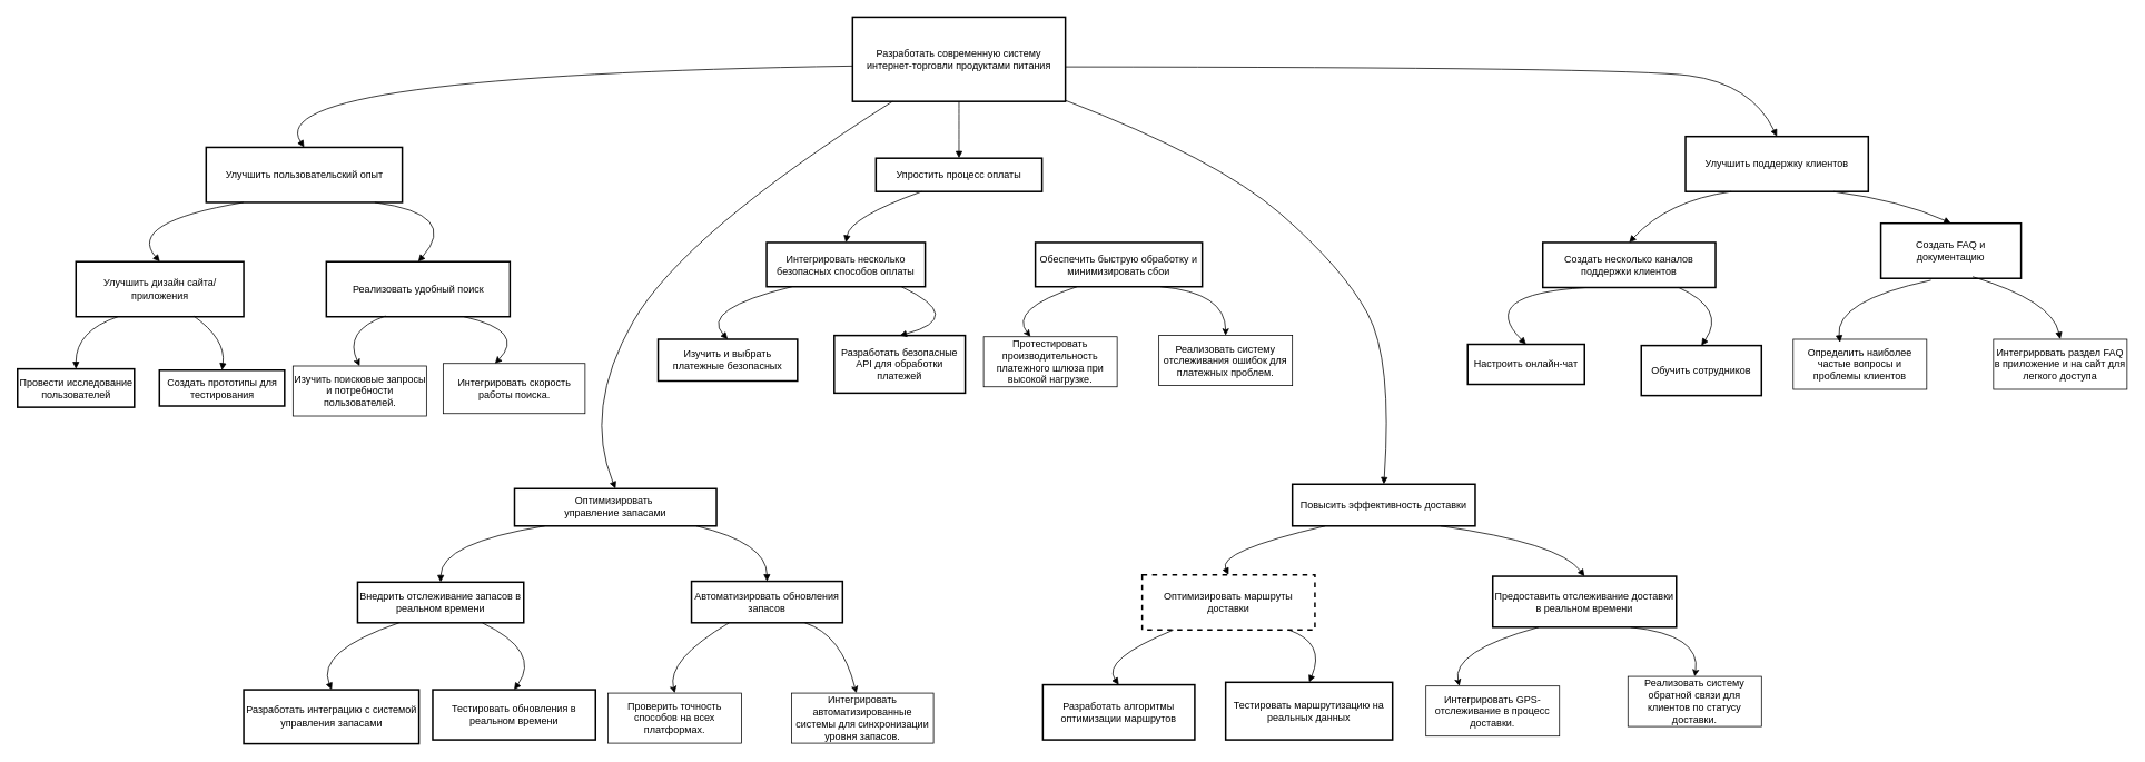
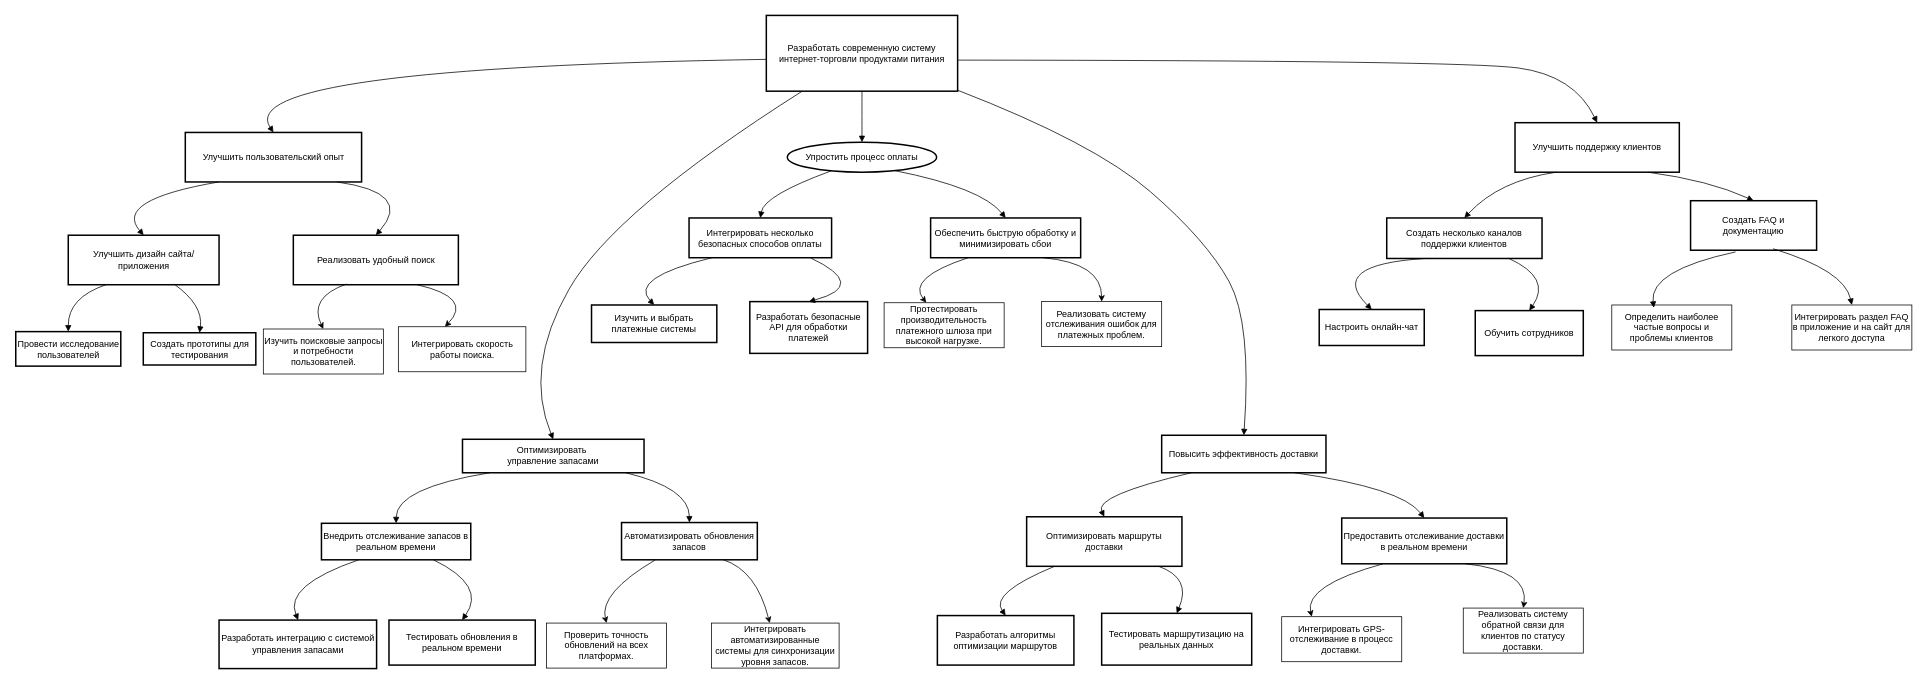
  <mxCell id="0" />
  <mxCell id="1" parent="0" />
  <mxCell id="2" value="Разработать современную систему интернет-торговли продуктами питания" style="whiteSpace=wrap;strokeWidth=2;" vertex="1" parent="1"><mxGeometry x="1021" y="20" width="255" height="101" as="geometry" /></mxCell>
  <mxCell id="3" value="Улучшить пользовательский опыт" style="whiteSpace=wrap;strokeWidth=2;" vertex="1" parent="1"><mxGeometry x="246.5" y="176" width="235" height="66" as="geometry" /></mxCell>
  <mxCell id="4" value="Оптимизировать &#10;управление запасами" style="whiteSpace=wrap;strokeWidth=2;" vertex="1" parent="1"><mxGeometry x="616" y="585" width="242" height="44.66" as="geometry" /></mxCell>
- <mxCell id="5" value="Упростить процесс оплаты" style="whiteSpace=wrap;strokeWidth=2;" vertex="1" parent="1"><mxGeometry x="1049" y="189" width="199" height="40" as="geometry" /></mxCell>
+ <mxCell id="5" value="Упростить процесс оплаты" style="ellipse;whiteSpace=wrap;strokeWidth=2;" vertex="1" parent="1"><mxGeometry x="1049" y="189" width="199" height="40" as="geometry" /></mxCell>
  <mxCell id="6" value="Повысить эффективность доставки" style="whiteSpace=wrap;strokeWidth=2;" vertex="1" parent="1"><mxGeometry x="1548" y="579.66" width="219" height="50" as="geometry" /></mxCell>
  <mxCell id="7" value="Улучшить поддержку клиентов" style="whiteSpace=wrap;strokeWidth=2;" vertex="1" parent="1"><mxGeometry x="2019" y="163" width="219" height="66" as="geometry" /></mxCell>
  <mxCell id="8" value="Улучшить дизайн сайта/приложения" style="whiteSpace=wrap;strokeWidth=2;" vertex="1" parent="1"><mxGeometry x="90.5" y="313" width="201" height="66" as="geometry" /></mxCell>
  <mxCell id="9" value="Реализовать удобный поиск" style="whiteSpace=wrap;strokeWidth=2;" vertex="1" parent="1"><mxGeometry x="390.5" y="313" width="220" height="66" as="geometry" /></mxCell>
  <mxCell id="10" value="Внедрить отслеживание запасов в реальном времени" style="whiteSpace=wrap;strokeWidth=2;" vertex="1" parent="1"><mxGeometry x="428" y="697" width="199" height="48.66" as="geometry" /></mxCell>
  <mxCell id="11" value="Автоматизировать обновления запасов" style="whiteSpace=wrap;strokeWidth=2;" vertex="1" parent="1"><mxGeometry x="828" y="696" width="181" height="49.66" as="geometry" /></mxCell>
  <mxCell id="12" value="Интегрировать несколько безопасных способов оплаты" style="whiteSpace=wrap;strokeWidth=2;" vertex="1" parent="1"><mxGeometry x="918" y="290" width="190" height="53" as="geometry" /></mxCell>
  <mxCell id="13" value="Обеспечить быструю обработку и минимизировать сбои" style="whiteSpace=wrap;strokeWidth=2;" vertex="1" parent="1"><mxGeometry x="1240" y="290" width="200" height="53" as="geometry" /></mxCell>
- <mxCell id="14" value="Оптимизировать маршруты доставки" style="whiteSpace=wrap;strokeWidth=2;dashed=1;" vertex="1" parent="1"><mxGeometry x="1368" y="688.33" width="207" height="66" as="geometry" /></mxCell>
+ <mxCell id="14" value="Оптимизировать маршруты доставки" style="whiteSpace=wrap;strokeWidth=2;" vertex="1" parent="1"><mxGeometry x="1368" y="688.33" width="207" height="66" as="geometry" /></mxCell>
  <mxCell id="15" value="Предоставить отслеживание доставки в реальном времени" style="whiteSpace=wrap;strokeWidth=2;" vertex="1" parent="1"><mxGeometry x="1788" y="690" width="220" height="61" as="geometry" /></mxCell>
  <mxCell id="16" value="Создать несколько каналов поддержки клиентов" style="whiteSpace=wrap;strokeWidth=2;" vertex="1" parent="1"><mxGeometry x="1848" y="290" width="207" height="54" as="geometry" /></mxCell>
  <mxCell id="17" value="Создать FAQ и документацию" style="whiteSpace=wrap;strokeWidth=2;" vertex="1" parent="1"><mxGeometry x="2253" y="267" width="168" height="66" as="geometry" /></mxCell>
  <mxCell id="18" value="Провести исследование пользователей" style="whiteSpace=wrap;strokeWidth=2;" vertex="1" parent="1"><mxGeometry x="20.5" y="441.5" width="140" height="46" as="geometry" /></mxCell>
  <mxCell id="19" value="Создать прототипы для тестирования" style="whiteSpace=wrap;strokeWidth=2;" vertex="1" parent="1"><mxGeometry x="190.5" y="443" width="150" height="43" as="geometry" /></mxCell>
  <mxCell id="20" value="Разработать интеграцию с системой управления запасами" style="whiteSpace=wrap;strokeWidth=2;" vertex="1" parent="1"><mxGeometry x="291.5" y="826" width="210" height="64.66" as="geometry" /></mxCell>
  <mxCell id="21" value="Тестировать обновления в реальном времени" style="whiteSpace=wrap;strokeWidth=2;" vertex="1" parent="1"><mxGeometry x="518" y="826" width="195" height="60" as="geometry" /></mxCell>
- <mxCell id="22" value="Изучить и выбрать платежные безопасных" style="whiteSpace=wrap;strokeWidth=2;" vertex="1" parent="1"><mxGeometry x="788" y="406" width="167" height="50" as="geometry" /></mxCell>
+ <mxCell id="22" value="Изучить и выбрать платежные системы" style="whiteSpace=wrap;strokeWidth=2;" vertex="1" parent="1"><mxGeometry x="788" y="406" width="167" height="50" as="geometry" /></mxCell>
  <mxCell id="23" value="Разработать безопасные API для обработки платежей" style="whiteSpace=wrap;strokeWidth=2;" vertex="1" parent="1"><mxGeometry x="999" y="401.5" width="157" height="69" as="geometry" /></mxCell>
  <mxCell id="24" value="Разработать алгоритмы оптимизации маршрутов" style="whiteSpace=wrap;strokeWidth=2;" vertex="1" parent="1"><mxGeometry x="1249" y="820" width="182" height="66" as="geometry" /></mxCell>
  <mxCell id="25" value="Тестировать маршрутизацию на реальных данных" style="whiteSpace=wrap;strokeWidth=2;" vertex="1" parent="1"><mxGeometry x="1468" y="817" width="200" height="69" as="geometry" /></mxCell>
  <mxCell id="26" value="Настроить онлайн-чат" style="whiteSpace=wrap;strokeWidth=2;" vertex="1" parent="1"><mxGeometry x="1758" y="412" width="140" height="48" as="geometry" /></mxCell>
  <mxCell id="27" value="Обучить сотрудников" style="whiteSpace=wrap;strokeWidth=2;" vertex="1" parent="1"><mxGeometry x="1966" y="413.5" width="144" height="60" as="geometry" /></mxCell>
  <mxCell id="28" value="" style="curved=1;startArrow=none;endArrow=block;exitX=0;exitY=0.58;entryX=0.5;entryY=0;rounded=0;" edge="1" parent="1" source="2" target="3"><mxGeometry relative="1" as="geometry"><Array as="points"><mxPoint x="308" y="90" /></Array></mxGeometry></mxCell>
  <mxCell id="29" value="" style="curved=1;startArrow=none;endArrow=block;entryX=0.5;entryY=0;rounded=0;" edge="1" parent="1" source="2" target="4"><mxGeometry relative="1" as="geometry"><Array as="points"><mxPoint x="818" y="280" /><mxPoint x="698" y="490" /></Array><mxPoint x="991" y="540" as="sourcePoint" /></mxGeometry></mxCell>
  <mxCell id="30" value="" style="curved=1;startArrow=none;endArrow=block;exitX=0.5;exitY=1;entryX=0.5;entryY=0;rounded=0;" edge="1" parent="1" source="2" target="5"><mxGeometry relative="1" as="geometry"><Array as="points" /></mxGeometry></mxCell>
  <mxCell id="31" value="" style="curved=1;startArrow=none;endArrow=block;entryX=0.5;entryY=0;rounded=0;" edge="1" parent="1" source="2" target="6"><mxGeometry relative="1" as="geometry"><Array as="points"><mxPoint x="1458" y="190" /><mxPoint x="1608" y="320" /><mxPoint x="1668" y="430" /></Array><mxPoint x="1326" y="541.01" as="sourcePoint" /></mxGeometry></mxCell>
  <mxCell id="32" value="" style="curved=1;startArrow=none;endArrow=block;exitX=1;exitY=0.59;entryX=0.5;entryY=0;rounded=0;" edge="1" parent="1" source="2" target="7"><mxGeometry relative="1" as="geometry"><Array as="points"><mxPoint x="1948" y="80" /><mxPoint x="2098" y="100" /></Array></mxGeometry></mxCell>
  <mxCell id="33" value="" style="curved=1;startArrow=none;endArrow=block;exitX=0.19;exitY=1;entryX=0.5;entryY=0;rounded=0;" edge="1" parent="1" source="3" target="8"><mxGeometry relative="1" as="geometry"><Array as="points"><mxPoint x="150.5" y="266" /></Array></mxGeometry></mxCell>
  <mxCell id="34" value="" style="curved=1;startArrow=none;endArrow=block;exitX=0.86;exitY=1;entryX=0.5;entryY=0;rounded=0;" edge="1" parent="1" source="3" target="9"><mxGeometry relative="1" as="geometry"><Array as="points"><mxPoint x="550.5" y="256" /></Array></mxGeometry></mxCell>
  <mxCell id="35" value="" style="curved=1;startArrow=none;endArrow=block;exitX=0.15;exitY=1;entryX=0.5;entryY=0;rounded=0;" edge="1" parent="1" source="4" target="10"><mxGeometry relative="1" as="geometry"><Array as="points"><mxPoint x="528" y="650" /></Array></mxGeometry></mxCell>
  <mxCell id="36" value="" style="curved=1;startArrow=none;endArrow=block;exitX=0.9;exitY=1;entryX=0.5;entryY=0;rounded=0;" edge="1" parent="1" source="4" target="11"><mxGeometry relative="1" as="geometry"><Array as="points"><mxPoint x="918" y="650" /></Array></mxGeometry></mxCell>
  <mxCell id="37" value="" style="curved=1;startArrow=none;endArrow=block;exitX=0.27;exitY=1.01;entryX=0.5;entryY=0;rounded=0;" edge="1" parent="1" source="5" target="12"><mxGeometry relative="1" as="geometry"><Array as="points"><mxPoint x="1018" y="260" /></Array></mxGeometry></mxCell>
+ <mxCell id="38" value="" style="curved=1;startArrow=none;endArrow=block;entryX=0.5;entryY=0;rounded=0;exitX=0.75;exitY=1;exitDx=0;exitDy=0;" edge="1" parent="1" source="5" target="13"><mxGeometry relative="1" as="geometry"><Array as="points"><mxPoint x="1308" y="250" /></Array><mxPoint x="1178" y="220" as="sourcePoint" /></mxGeometry></mxCell>
  <mxCell id="39" value="" style="curved=1;startArrow=none;endArrow=block;exitX=0.18;exitY=1;entryX=0.5;entryY=0;rounded=0;" edge="1" parent="1" source="6" target="14"><mxGeometry relative="1" as="geometry"><Array as="points"><mxPoint x="1458" y="660" /></Array></mxGeometry></mxCell>
  <mxCell id="40" value="" style="curved=1;startArrow=none;endArrow=block;exitX=0.81;exitY=1;entryX=0.5;entryY=0;rounded=0;" edge="1" parent="1" source="6" target="15"><mxGeometry relative="1" as="geometry"><Array as="points"><mxPoint x="1868" y="650" /></Array></mxGeometry></mxCell>
  <mxCell id="41" value="" style="curved=1;startArrow=none;endArrow=block;exitX=0.25;exitY=1;entryX=0.5;entryY=0;rounded=0;exitDx=0;exitDy=0;" edge="1" parent="1" source="7" target="16"><mxGeometry relative="1" as="geometry"><Array as="points"><mxPoint x="1998" y="240" /></Array></mxGeometry></mxCell>
  <mxCell id="42" value="" style="curved=1;startArrow=none;endArrow=block;exitX=0.81;exitY=1;entryX=0.5;entryY=0;rounded=0;" edge="1" parent="1" source="7" target="17"><mxGeometry relative="1" as="geometry"><Array as="points"><mxPoint x="2278" y="240" /></Array></mxGeometry></mxCell>
  <mxCell id="43" value="" style="curved=1;startArrow=none;endArrow=block;exitX=0.25;exitY=1;entryX=0.5;entryY=-0.01;rounded=0;exitDx=0;exitDy=0;" edge="1" parent="1" source="8" target="18"><mxGeometry relative="1" as="geometry"><Array as="points"><mxPoint x="90.5" y="396" /></Array></mxGeometry></mxCell>
  <mxCell id="44" value="" style="curved=1;startArrow=none;endArrow=block;exitX=0.701;exitY=0.985;entryX=0.5;entryY=-0.01;rounded=0;exitDx=0;exitDy=0;exitPerimeter=0;" edge="1" parent="1" source="8" target="19"><mxGeometry relative="1" as="geometry"><Array as="points"><mxPoint x="270.5" y="406" /></Array></mxGeometry></mxCell>
  <mxCell id="45" value="" style="curved=1;startArrow=none;endArrow=block;exitX=0.25;exitY=1;rounded=0;exitDx=0;exitDy=0;" edge="1" parent="1" source="10"><mxGeometry relative="1" as="geometry"><Array as="points"><mxPoint x="378" y="780" /></Array><mxPoint x="397" y="826" as="targetPoint" /></mxGeometry></mxCell>
  <mxCell id="46" value="" style="curved=1;startArrow=none;endArrow=block;exitX=0.75;exitY=1;entryX=0.5;entryY=-0.01;rounded=0;exitDx=0;exitDy=0;" edge="1" parent="1" source="10" target="21"><mxGeometry relative="1" as="geometry"><Array as="points"><mxPoint x="648" y="780" /></Array></mxGeometry></mxCell>
  <mxCell id="47" value="" style="curved=1;startArrow=none;endArrow=block;exitX=0.16;exitY=1;entryX=0.5;entryY=-0.01;rounded=0;" edge="1" parent="1" source="12" target="22"><mxGeometry relative="1" as="geometry"><Array as="points"><mxPoint x="838" y="370" /></Array></mxGeometry></mxCell>
  <mxCell id="48" value="" style="curved=1;startArrow=none;endArrow=block;exitX=0.85;exitY=1;entryX=0.5;entryY=0;rounded=0;" edge="1" parent="1" source="12" target="23"><mxGeometry relative="1" as="geometry"><Array as="points"><mxPoint x="1158" y="380" /></Array></mxGeometry></mxCell>
  <mxCell id="49" value="" style="curved=1;startArrow=none;endArrow=block;exitX=0.18;exitY=1;entryX=0.5;entryY=-0.01;rounded=0;" edge="1" parent="1" source="14" target="24"><mxGeometry relative="1" as="geometry"><Array as="points"><mxPoint x="1319" y="790" /></Array></mxGeometry></mxCell>
  <mxCell id="50" value="" style="curved=1;startArrow=none;endArrow=block;exitX=0.85;exitY=1;entryX=0.5;entryY=0;rounded=0;" edge="1" parent="1" source="14" target="25"><mxGeometry relative="1" as="geometry"><Array as="points"><mxPoint x="1588" y="770" /></Array></mxGeometry></mxCell>
  <mxCell id="51" value="" style="curved=1;startArrow=none;endArrow=block;exitX=0.25;exitY=1;entryX=0.5;entryY=0.01;rounded=0;exitDx=0;exitDy=0;" edge="1" parent="1" source="16" target="26"><mxGeometry relative="1" as="geometry"><Array as="points"><mxPoint x="1768" y="352" /></Array></mxGeometry></mxCell>
  <mxCell id="52" value="" style="curved=1;startArrow=none;endArrow=block;entryX=0.5;entryY=0.01;rounded=0;" edge="1" parent="1" source="16" target="27"><mxGeometry relative="1" as="geometry"><Array as="points"><mxPoint x="2068" y="370" /></Array></mxGeometry></mxCell>
  <mxCell id="53" value="Изучить поисковые запросы и потребности пользователей." style="rounded=0;whiteSpace=wrap;html=1;" vertex="1" parent="1"><mxGeometry x="350.5" y="438" width="160" height="60" as="geometry" /></mxCell>
  <mxCell id="54" value="" style="curved=1;endArrow=classic;html=1;rounded=0;exitX=0.322;exitY=0.986;exitDx=0;exitDy=0;exitPerimeter=0;entryX=0.5;entryY=0;entryDx=0;entryDy=0;movable=1;resizable=1;rotatable=1;deletable=1;editable=1;locked=0;connectable=1;" edge="1" parent="1" source="9" target="53"><mxGeometry width="50" height="50" relative="1" as="geometry"><mxPoint x="800.5" y="716" as="sourcePoint" /><mxPoint x="850.5" y="666" as="targetPoint" /><Array as="points"><mxPoint x="410.5" y="396" /></Array></mxGeometry></mxCell>
  <mxCell id="55" value="Интегрировать скорость работы поиска." style="rounded=0;whiteSpace=wrap;html=1;" vertex="1" parent="1"><mxGeometry x="530.5" y="435" width="170" height="60" as="geometry" /></mxCell>
  <mxCell id="56" value="" style="curved=1;endArrow=classic;html=1;rounded=0;exitX=0.75;exitY=1;exitDx=0;exitDy=0;entryX=0.365;entryY=0;entryDx=0;entryDy=0;entryPerimeter=0;" edge="1" parent="1" source="9" target="55"><mxGeometry width="50" height="50" relative="1" as="geometry"><mxPoint x="250.5" y="386" as="sourcePoint" /><mxPoint x="600.5" y="426" as="targetPoint" /><Array as="points"><mxPoint x="630.5" y="396" /></Array></mxGeometry></mxCell>
- <mxCell id="57" value="Проверить точность способов на всех платформах." style="rounded=0;whiteSpace=wrap;html=1;" vertex="1" parent="1"><mxGeometry x="728" y="830" width="160" height="60" as="geometry" /></mxCell>
+ <mxCell id="57" value="Проверить точность обновлений на всех платформах." style="rounded=0;whiteSpace=wrap;html=1;" vertex="1" parent="1"><mxGeometry x="728" y="830" width="160" height="60" as="geometry" /></mxCell>
  <mxCell id="58" value="Интегрировать автоматизированные системы для синхронизации уровня запасов." style="rounded=0;whiteSpace=wrap;html=1;" vertex="1" parent="1"><mxGeometry x="948" y="830" width="170" height="60" as="geometry" /></mxCell>
  <mxCell id="59" value="" style="curved=1;endArrow=classic;html=1;rounded=0;exitX=0.25;exitY=1;exitDx=0;exitDy=0;entryX=0.5;entryY=0;entryDx=0;entryDy=0;" edge="1" parent="1" source="11" target="57"><mxGeometry width="50" height="50" relative="1" as="geometry"><mxPoint x="858" y="889.66" as="sourcePoint" /><mxPoint x="908" y="839.66" as="targetPoint" /><Array as="points"><mxPoint x="798" y="790" /></Array></mxGeometry></mxCell>
  <mxCell id="60" value="" style="curved=1;endArrow=classic;html=1;rounded=0;exitX=0.75;exitY=1;exitDx=0;exitDy=0;" edge="1" parent="1" source="11" target="58"><mxGeometry width="50" height="50" relative="1" as="geometry"><mxPoint x="948" y="879.66" as="sourcePoint" /><mxPoint x="998" y="829.66" as="targetPoint" /><Array as="points"><mxPoint x="1008" y="760" /></Array></mxGeometry></mxCell>
  <mxCell id="61" value="Реализовать систему обратной связи для клиентов по статусу доставки." style="rounded=0;whiteSpace=wrap;html=1;" vertex="1" parent="1"><mxGeometry x="1950" y="810" width="160" height="60" as="geometry" /></mxCell>
  <mxCell id="62" value="Интегрировать GPS-отслеживание в процесс доставки." style="rounded=0;whiteSpace=wrap;html=1;" vertex="1" parent="1"><mxGeometry x="1708" y="821.5" width="160" height="60" as="geometry" /></mxCell>
  <mxCell id="63" value="" style="curved=1;endArrow=classic;html=1;rounded=0;exitX=0.25;exitY=1;exitDx=0;exitDy=0;entryX=0.25;entryY=0;entryDx=0;entryDy=0;" edge="1" parent="1" source="15" target="62"><mxGeometry width="50" height="50" relative="1" as="geometry"><mxPoint x="1608" y="790" as="sourcePoint" /><mxPoint x="1658" y="740" as="targetPoint" /><Array as="points"><mxPoint x="1738" y="780" /></Array></mxGeometry></mxCell>
  <mxCell id="64" value="" style="curved=1;endArrow=classic;html=1;rounded=0;exitX=0.75;exitY=1;exitDx=0;exitDy=0;entryX=0.5;entryY=0;entryDx=0;entryDy=0;" edge="1" parent="1" source="15" target="61"><mxGeometry width="50" height="50" relative="1" as="geometry"><mxPoint x="1608" y="790" as="sourcePoint" /><mxPoint x="1658" y="740" as="targetPoint" /><Array as="points"><mxPoint x="2038" y="760" /></Array></mxGeometry></mxCell>
  <mxCell id="65" value="Реализовать систему отслеживания ошибок для платежных проблем." style="rounded=0;whiteSpace=wrap;html=1;" vertex="1" parent="1"><mxGeometry x="1388" y="401.5" width="160" height="60" as="geometry" /></mxCell>
  <mxCell id="66" value="Протестировать производительность платежного шлюза при высокой нагрузке." style="rounded=0;whiteSpace=wrap;html=1;" vertex="1" parent="1"><mxGeometry x="1178" y="403" width="160" height="60" as="geometry" /></mxCell>
  <mxCell id="67" value="" style="curved=1;endArrow=classic;html=1;rounded=0;exitX=0.25;exitY=1;exitDx=0;exitDy=0;" edge="1" parent="1" source="13" target="66"><mxGeometry width="50" height="50" relative="1" as="geometry"><mxPoint x="1458" y="270" as="sourcePoint" /><mxPoint x="1508" y="220" as="targetPoint" /><Array as="points"><mxPoint x="1208" y="370" /></Array></mxGeometry></mxCell>
  <mxCell id="68" value="" style="curved=1;endArrow=classic;html=1;rounded=0;exitX=0.75;exitY=1;exitDx=0;exitDy=0;entryX=0.5;entryY=0;entryDx=0;entryDy=0;" edge="1" parent="1" source="13" target="65"><mxGeometry width="50" height="50" relative="1" as="geometry"><mxPoint x="1336" y="344" as="sourcePoint" /><mxPoint x="1282" y="431" as="targetPoint" /><Array as="points"><mxPoint x="1468" y="350" /></Array></mxGeometry></mxCell>
  <mxCell id="69" value="Определить наиболее частые вопросы и проблемы клиентов" style="rounded=0;whiteSpace=wrap;html=1;" vertex="1" parent="1"><mxGeometry x="2148" y="406" width="160" height="60" as="geometry" /></mxCell>
  <mxCell id="70" value="Интегрировать раздел FAQ в приложение и на сайт для легкого доступа" style="rounded=0;whiteSpace=wrap;html=1;" vertex="1" parent="1"><mxGeometry x="2388" y="406" width="160" height="60" as="geometry" /></mxCell>
  <mxCell id="71" value="" style="curved=1;startArrow=none;endArrow=block;exitX=0.357;exitY=1.034;entryX=0.35;entryY=0.062;rounded=0;exitDx=0;exitDy=0;exitPerimeter=0;entryDx=0;entryDy=0;entryPerimeter=0;" edge="1" parent="1" source="17" target="69"><mxGeometry relative="1" as="geometry"><Array as="points"><mxPoint x="2198" y="360" /></Array><mxPoint x="1874" y="322" as="sourcePoint" /><mxPoint x="1778" y="419" as="targetPoint" /></mxGeometry></mxCell>
  <mxCell id="72" value="" style="curved=1;startArrow=none;endArrow=block;exitX=0.655;exitY=0.97;entryX=0.5;entryY=0;rounded=0;exitDx=0;exitDy=0;exitPerimeter=0;entryDx=0;entryDy=0;" edge="1" parent="1" source="17" target="70"><mxGeometry relative="1" as="geometry"><Array as="points"><mxPoint x="2458" y="360" /></Array><mxPoint x="2358" y="324" as="sourcePoint" /><mxPoint x="2214" y="423" as="targetPoint" /></mxGeometry></mxCell>
